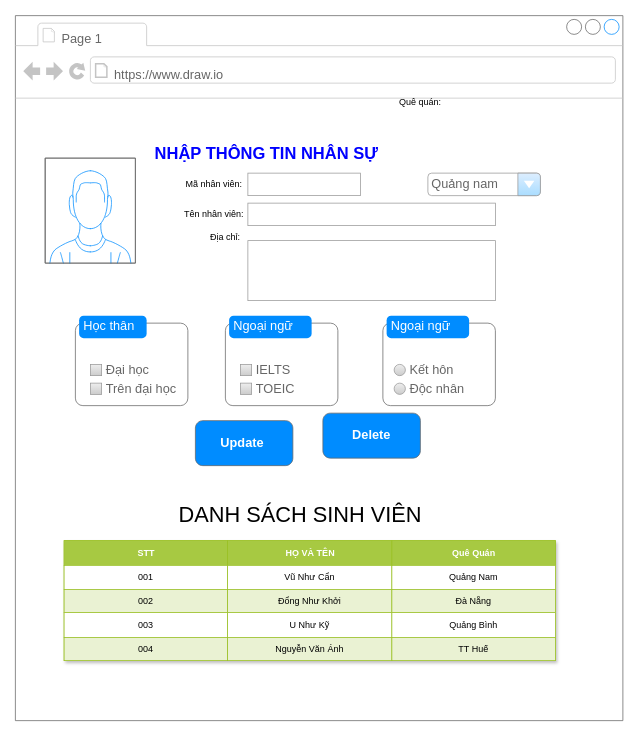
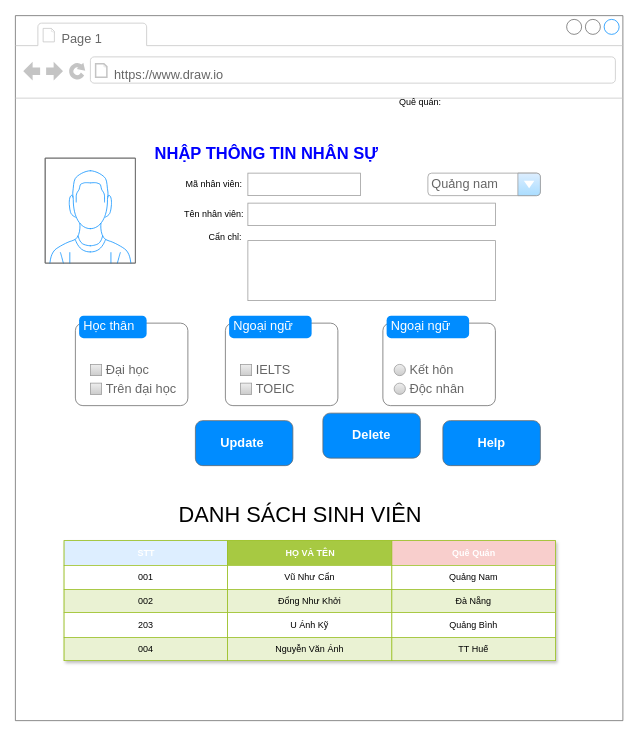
  <mxCell id="0" />
  <mxCell id="1" parent="0" />
  <mxCell id="2" value="" style="strokeWidth=1;shadow=0;dashed=0;align=center;html=1;shape=mxgraph.mockup.containers.browserWindow;rSize=0;strokeColor=#666666;strokeColor2=#008cff;strokeColor3=#c4c4c4;mainText=,;recursiveResize=0;fontColor=#33FF33;" vertex="1" parent="1"><mxGeometry x="20" y="20" width="810" height="940" as="geometry" /></mxCell>
  <mxCell id="3" value="Page 1" style="strokeWidth=1;shadow=0;dashed=0;align=center;html=1;shape=mxgraph.mockup.containers.anchor;fontSize=17;fontColor=#666666;align=left;whiteSpace=wrap;" vertex="1" parent="2"><mxGeometry x="60" y="12" width="110" height="40" as="geometry" /></mxCell>
  <mxCell id="4" value="https://www.draw.io" style="strokeWidth=1;shadow=0;dashed=0;align=center;html=1;shape=mxgraph.mockup.containers.anchor;rSize=0;fontSize=17;fontColor=#666666;align=left;" vertex="1" parent="2"><mxGeometry x="130" y="60" width="250" height="40" as="geometry" /></mxCell>
  <mxCell id="5" value="" style="verticalLabelPosition=bottom;shadow=0;dashed=0;align=center;html=1;verticalAlign=top;strokeWidth=1;shape=mxgraph.mockup.containers.userMale;strokeColor=#666666;strokeColor2=#008cff;" vertex="1" parent="2"><mxGeometry x="40" y="190" width="120" height="140" as="geometry" /></mxCell>
  <mxCell id="6" value="&lt;font style=&quot;&quot;&gt;NHẬP THÔNG TIN NHÂN SỰ&lt;/font&gt;" style="text;html=1;align=center;verticalAlign=middle;whiteSpace=wrap;rounded=0;fontSize=22;fontStyle=1;fontColor=#0000FF;" vertex="1" parent="2"><mxGeometry x="150" y="170" width="370" height="30" as="geometry" /></mxCell>
  <mxCell id="7" value="Mã nhân viên:" style="text;html=1;align=center;verticalAlign=middle;whiteSpace=wrap;rounded=0;" vertex="1" parent="2"><mxGeometry x="200" y="210" width="130" height="30" as="geometry" /></mxCell>
  <mxCell id="8" value="Tên nhân viên:" style="text;html=1;align=center;verticalAlign=middle;whiteSpace=wrap;rounded=0;" vertex="1" parent="2"><mxGeometry x="185" y="250" width="160" height="30" as="geometry" /></mxCell>
- <mxCell id="9" value="Địa chỉ:" style="text;html=1;align=center;verticalAlign=middle;whiteSpace=wrap;rounded=0;" vertex="1" parent="2"><mxGeometry x="250" y="280" width="60" height="30" as="geometry" /></mxCell>
+ <mxCell id="9" value="Cẩn chỉ:" style="text;html=1;align=center;verticalAlign=middle;whiteSpace=wrap;rounded=0;" vertex="1" parent="2"><mxGeometry x="250" y="280" width="60" height="30" as="geometry" /></mxCell>
  <mxCell id="10" value="" style="shape=mxgraph.mockup.containers.marginRect;rectMarginTop=10;strokeColor=#666666;strokeWidth=1;dashed=0;rounded=1;arcSize=5;recursiveResize=0;html=1;whiteSpace=wrap;" vertex="1" parent="2"><mxGeometry x="80" y="400" width="150" height="120" as="geometry" /></mxCell>
  <mxCell id="11" value="Học thân" style="shape=rect;strokeColor=none;fillColor=#008cff;strokeWidth=1;dashed=0;rounded=1;arcSize=20;fontColor=#ffffff;fontSize=17;spacing=2;spacingTop=-2;align=left;autosize=1;spacingLeft=4;resizeWidth=0;resizeHeight=0;perimeter=none;html=1;whiteSpace=wrap;" vertex="1" parent="10"><mxGeometry x="5" width="90" height="30" as="geometry" /></mxCell>
  <mxCell id="12" value="Đại học" style="strokeWidth=1;shadow=0;dashed=0;align=center;html=1;shape=mxgraph.mockup.forms.rrect;rSize=0;fillColor=#eeeeee;strokeColor=#999999;gradientColor=#cccccc;align=left;spacingLeft=4;fontSize=17;fontColor=#666666;labelPosition=right;" vertex="1" parent="10"><mxGeometry x="20" y="65" width="15" height="15" as="geometry" /></mxCell>
  <mxCell id="13" value="Trên đại học" style="strokeWidth=1;shadow=0;dashed=0;align=center;html=1;shape=mxgraph.mockup.forms.rrect;rSize=0;fillColor=#eeeeee;strokeColor=#999999;gradientColor=#cccccc;align=left;spacingLeft=4;fontSize=17;fontColor=#666666;labelPosition=right;" vertex="1" parent="10"><mxGeometry x="20" y="90" width="15" height="15" as="geometry" /></mxCell>
  <mxCell id="14" value="" style="shape=mxgraph.mockup.containers.marginRect;rectMarginTop=10;strokeColor=#666666;strokeWidth=1;dashed=0;rounded=1;arcSize=5;recursiveResize=0;html=1;whiteSpace=wrap;" vertex="1" parent="2"><mxGeometry x="280" y="400" width="150" height="120" as="geometry" /></mxCell>
  <mxCell id="15" value="Ngoại ngữ" style="shape=rect;strokeColor=none;fillColor=#008cff;strokeWidth=1;dashed=0;rounded=1;arcSize=20;fontColor=#ffffff;fontSize=17;spacing=2;spacingTop=-2;align=left;autosize=1;spacingLeft=4;resizeWidth=0;resizeHeight=0;perimeter=none;html=1;whiteSpace=wrap;" vertex="1" parent="14"><mxGeometry x="5" width="110" height="30" as="geometry" /></mxCell>
  <mxCell id="16" value="IELTS" style="strokeWidth=1;shadow=0;dashed=0;align=center;html=1;shape=mxgraph.mockup.forms.rrect;rSize=0;fillColor=#eeeeee;strokeColor=#999999;gradientColor=#cccccc;align=left;spacingLeft=4;fontSize=17;fontColor=#666666;labelPosition=right;" vertex="1" parent="14"><mxGeometry x="20" y="65" width="15" height="15" as="geometry" /></mxCell>
  <mxCell id="17" value="TOEIC" style="strokeWidth=1;shadow=0;dashed=0;align=center;html=1;shape=mxgraph.mockup.forms.rrect;rSize=0;fillColor=#eeeeee;strokeColor=#999999;gradientColor=#cccccc;align=left;spacingLeft=4;fontSize=17;fontColor=#666666;labelPosition=right;" vertex="1" parent="14"><mxGeometry x="20" y="90" width="15" height="15" as="geometry" /></mxCell>
  <mxCell id="18" value="" style="shape=mxgraph.mockup.containers.marginRect;rectMarginTop=10;strokeColor=#666666;strokeWidth=1;dashed=0;rounded=1;arcSize=5;recursiveResize=0;html=1;whiteSpace=wrap;" vertex="1" parent="2"><mxGeometry x="490" y="400" width="150" height="120" as="geometry" /></mxCell>
  <mxCell id="19" value="Ngoại ngữ" style="shape=rect;strokeColor=none;fillColor=#008cff;strokeWidth=1;dashed=0;rounded=1;arcSize=20;fontColor=#ffffff;fontSize=17;spacing=2;spacingTop=-2;align=left;autosize=1;spacingLeft=4;resizeWidth=0;resizeHeight=0;perimeter=none;html=1;whiteSpace=wrap;" vertex="1" parent="18"><mxGeometry x="5" width="110" height="30" as="geometry" /></mxCell>
  <mxCell id="20" value="Kết hôn" style="shape=ellipse;fillColor=#eeeeee;strokeColor=#999999;gradientColor=#cccccc;html=1;align=left;spacingLeft=4;fontSize=17;fontColor=#666666;labelPosition=right;shadow=0;" vertex="1" parent="18"><mxGeometry x="15" y="65" width="15" height="15" as="geometry" /></mxCell>
  <mxCell id="21" value="Độc nhân" style="shape=ellipse;fillColor=#eeeeee;strokeColor=#999999;gradientColor=#cccccc;html=1;align=left;spacingLeft=4;fontSize=17;fontColor=#666666;labelPosition=right;shadow=0;" vertex="1" parent="18"><mxGeometry x="15" y="90" width="15" height="15" as="geometry" /></mxCell>
  <mxCell id="22" value="&lt;span style=&quot;color: rgba(0, 0, 0, 0); font-family: monospace; font-size: 0px;&quot;&gt;%3CmxGraphModel%3E%3Croot%3E%3CmxCell%20id%3D%220%22%2F%3E%3CmxCell%20id%3D%221%22%20parent%3D%220%22%2F%3E%3CmxCell%20id%3D%222%22%20value%3D%22Setting%201%22%20style%3D%22shape%3Dellipse%3BfillColor%3D%23eeeeee%3BstrokeColor%3D%23999999%3BgradientColor%3D%23cccccc%3Bhtml%3D1%3Balign%3Dleft%3BspacingLeft%3D4%3BfontSize%3D17%3BfontColor%3D%23666666%3BlabelPosition%3Dright%3Bshadow%3D0%3B%22%20vertex%3D%221%22%20parent%3D%221%22%3E%3CmxGeometry%20x%3D%22405%22%20y%3D%22535%22%20width%3D%2215%22%20height%3D%2215%22%20as%3D%22geometry%22%2F%3E%3C%2FmxCell%3E%3C%2Froot%3E%3C%2FmxGraphModel%3E&lt;/span&gt;" style="strokeWidth=1;shadow=0;dashed=0;align=center;html=1;shape=mxgraph.mockup.forms.pwField;strokeColor=#999999;mainText=;align=left;fontColor=#666666;fontSize=17;spacingLeft=3;" vertex="1" parent="2"><mxGeometry x="310" y="210" width="150" height="30" as="geometry" /></mxCell>
  <mxCell id="23" value="&lt;span style=&quot;color: rgba(0, 0, 0, 0); font-family: monospace; font-size: 0px;&quot;&gt;%3CmxGraphModel%3E%3Croot%3E%3CmxCell%20id%3D%220%22%2F%3E%3CmxCell%20id%3D%221%22%20parent%3D%220%22%2F%3E%3CmxCell%20id%3D%222%22%20value%3D%22Setting%201%22%20style%3D%22shape%3Dellipse%3BfillColor%3D%23eeeeee%3BstrokeColor%3D%23999999%3BgradientColor%3D%23cccccc%3Bhtml%3D1%3Balign%3Dleft%3BspacingLeft%3D4%3BfontSize%3D17%3BfontColor%3D%23666666%3BlabelPosition%3Dright%3Bshadow%3D0%3B%22%20vertex%3D%221%22%20parent%3D%221%22%3E%3CmxGeometry%20x%3D%22405%22%20y%3D%22535%22%20width%3D%2215%22%20height%3D%2215%22%20as%3D%22geometry%22%2F%3E%3C%2FmxCell%3E%3C%2Froot%3E%3C%2FmxGraphModel%3E&lt;/span&gt;" style="strokeWidth=1;shadow=0;dashed=0;align=center;html=1;shape=mxgraph.mockup.forms.pwField;strokeColor=#999999;mainText=;align=left;fontColor=#666666;fontSize=17;spacingLeft=3;" vertex="1" parent="2"><mxGeometry x="310" y="250" width="330" height="30" as="geometry" /></mxCell>
  <mxCell id="24" value="Quê quán:" style="text;html=1;align=center;verticalAlign=middle;whiteSpace=wrap;rounded=0;" vertex="1" parent="2"><mxGeometry x="510" y="100" width="60" height="30" as="geometry" /></mxCell>
  <mxCell id="25" value="Quảng nam" style="strokeWidth=1;shadow=0;dashed=0;align=center;html=1;shape=mxgraph.mockup.forms.comboBox;strokeColor=#999999;fillColor=#ddeeff;align=left;fillColor2=#aaddff;mainText=;fontColor=#666666;fontSize=17;spacingLeft=3;" vertex="1" parent="2"><mxGeometry x="550" y="210" width="150" height="30" as="geometry" /></mxCell>
  <mxCell id="26" value="Update&amp;nbsp;" style="strokeWidth=1;shadow=0;dashed=0;align=center;html=1;shape=mxgraph.mockup.buttons.button;strokeColor=#666666;fontColor=#ffffff;mainText=;buttonStyle=round;fontSize=17;fontStyle=1;fillColor=#008cff;whiteSpace=wrap;" vertex="1" parent="2"><mxGeometry x="240" y="540" width="130" height="60" as="geometry" /></mxCell>
  <mxCell id="27" value="Delete" style="strokeWidth=1;shadow=0;dashed=0;align=center;html=1;shape=mxgraph.mockup.buttons.button;strokeColor=#666666;fontColor=#ffffff;mainText=;buttonStyle=round;fontSize=17;fontStyle=1;fillColor=#008cff;whiteSpace=wrap;" vertex="1" parent="2"><mxGeometry x="410" y="530" width="130" height="60" as="geometry" /></mxCell>
+ <mxCell id="28" value="Help" style="strokeWidth=1;shadow=0;dashed=0;align=center;html=1;shape=mxgraph.mockup.buttons.button;strokeColor=#666666;fontColor=#ffffff;mainText=;buttonStyle=round;fontSize=17;fontStyle=1;fillColor=#008cff;whiteSpace=wrap;" vertex="1" parent="2"><mxGeometry x="570" y="540" width="130" height="60" as="geometry" /></mxCell>
  <mxCell id="29" value="DANH SÁCH SINH VIÊN" style="text;html=1;align=center;verticalAlign=middle;whiteSpace=wrap;rounded=0;fontSize=29;" vertex="1" parent="2"><mxGeometry x="190" y="650" width="380" height="30" as="geometry" /></mxCell>
  <mxCell id="30" value="" style="childLayout=tableLayout;recursiveResize=0;strokeColor=#98bf21;fillColor=#A7C942;shadow=1;" vertex="1" parent="2"><mxGeometry x="65" y="700" width="655" height="160" as="geometry" /></mxCell>
  <mxCell id="31" style="shape=tableRow;horizontal=0;startSize=0;swimlaneHead=0;swimlaneBody=0;top=0;left=0;bottom=0;right=0;dropTarget=0;collapsible=0;recursiveResize=0;expand=0;fontStyle=0;strokeColor=inherit;fillColor=#ffffff;" vertex="1" parent="30"><mxGeometry width="655" height="33" as="geometry" /></mxCell>
- <mxCell id="32" value="STT" style="connectable=0;recursiveResize=0;strokeColor=inherit;fillColor=#A7C942;align=center;fontStyle=1;fontColor=#FFFFFF;html=1;" vertex="1" parent="31"><mxGeometry width="218" height="33" as="geometry"><mxRectangle width="218" height="33" as="alternateBounds" /></mxGeometry></mxCell>
+ <mxCell id="32" value="STT" style="connectable=0;recursiveResize=0;strokeColor=inherit;fillColor=#ddeeff;align=center;fontStyle=1;fontColor=#FFFFFF;html=1;" vertex="1" parent="31"><mxGeometry width="218" height="33" as="geometry"><mxRectangle width="218" height="33" as="alternateBounds" /></mxGeometry></mxCell>
  <mxCell id="33" value="HỌ VÀ TÊN" style="connectable=0;recursiveResize=0;strokeColor=inherit;fillColor=#A7C942;align=center;fontStyle=1;fontColor=#FFFFFF;html=1;" vertex="1" parent="31"><mxGeometry x="218" width="219" height="33" as="geometry"><mxRectangle width="219" height="33" as="alternateBounds" /></mxGeometry></mxCell>
- <mxCell id="34" value="Quê Quán" style="connectable=0;recursiveResize=0;strokeColor=inherit;fillColor=#A7C942;align=center;fontStyle=1;fontColor=#FFFFFF;html=1;" vertex="1" parent="31"><mxGeometry x="437" width="218" height="33" as="geometry"><mxRectangle width="218" height="33" as="alternateBounds" /></mxGeometry></mxCell>
+ <mxCell id="34" value="Quê Quán" style="connectable=0;recursiveResize=0;strokeColor=inherit;fillColor=#f8cecc;align=center;fontStyle=1;fontColor=#FFFFFF;html=1;" vertex="1" parent="31"><mxGeometry x="437" width="218" height="33" as="geometry"><mxRectangle width="218" height="33" as="alternateBounds" /></mxGeometry></mxCell>
  <mxCell id="35" value="" style="shape=tableRow;horizontal=0;startSize=0;swimlaneHead=0;swimlaneBody=0;top=0;left=0;bottom=0;right=0;dropTarget=0;collapsible=0;recursiveResize=0;expand=0;fontStyle=0;strokeColor=inherit;fillColor=#ffffff;" vertex="1" parent="30"><mxGeometry y="33" width="655" height="32" as="geometry" /></mxCell>
  <mxCell id="36" value="001" style="connectable=0;recursiveResize=0;strokeColor=inherit;fillColor=inherit;align=center;whiteSpace=wrap;html=1;" vertex="1" parent="35"><mxGeometry width="218" height="32" as="geometry"><mxRectangle width="218" height="32" as="alternateBounds" /></mxGeometry></mxCell>
  <mxCell id="37" value="Vũ Như Cẩn" style="connectable=0;recursiveResize=0;strokeColor=inherit;fillColor=inherit;align=center;whiteSpace=wrap;html=1;" vertex="1" parent="35"><mxGeometry x="218" width="219" height="32" as="geometry"><mxRectangle width="219" height="32" as="alternateBounds" /></mxGeometry></mxCell>
  <mxCell id="38" value="Quảng Nam" style="connectable=0;recursiveResize=0;strokeColor=inherit;fillColor=inherit;align=center;whiteSpace=wrap;html=1;" vertex="1" parent="35"><mxGeometry x="437" width="218" height="32" as="geometry"><mxRectangle width="218" height="32" as="alternateBounds" /></mxGeometry></mxCell>
  <mxCell id="39" value="" style="shape=tableRow;horizontal=0;startSize=0;swimlaneHead=0;swimlaneBody=0;top=0;left=0;bottom=0;right=0;dropTarget=0;collapsible=0;recursiveResize=0;expand=0;fontStyle=1;strokeColor=inherit;fillColor=#EAF2D3;" vertex="1" parent="30"><mxGeometry y="65" width="655" height="31" as="geometry" /></mxCell>
  <mxCell id="40" value="002" style="connectable=0;recursiveResize=0;strokeColor=inherit;fillColor=inherit;whiteSpace=wrap;html=1;" vertex="1" parent="39"><mxGeometry width="218" height="31" as="geometry"><mxRectangle width="218" height="31" as="alternateBounds" /></mxGeometry></mxCell>
  <mxCell id="41" value="Đổng Như Khởi" style="connectable=0;recursiveResize=0;strokeColor=inherit;fillColor=inherit;whiteSpace=wrap;html=1;" vertex="1" parent="39"><mxGeometry x="218" width="219" height="31" as="geometry"><mxRectangle width="219" height="31" as="alternateBounds" /></mxGeometry></mxCell>
  <mxCell id="42" value="Đà Nẵng" style="connectable=0;recursiveResize=0;strokeColor=inherit;fillColor=inherit;whiteSpace=wrap;html=1;" vertex="1" parent="39"><mxGeometry x="437" width="218" height="31" as="geometry"><mxRectangle width="218" height="31" as="alternateBounds" /></mxGeometry></mxCell>
  <mxCell id="43" value="" style="shape=tableRow;horizontal=0;startSize=0;swimlaneHead=0;swimlaneBody=0;top=0;left=0;bottom=0;right=0;dropTarget=0;collapsible=0;recursiveResize=0;expand=0;fontStyle=0;strokeColor=inherit;fillColor=#ffffff;" vertex="1" parent="30"><mxGeometry y="96" width="655" height="33" as="geometry" /></mxCell>
- <mxCell id="44" value="003" style="connectable=0;recursiveResize=0;strokeColor=inherit;fillColor=inherit;fontStyle=0;align=center;whiteSpace=wrap;html=1;" vertex="1" parent="43"><mxGeometry width="218" height="33" as="geometry"><mxRectangle width="218" height="33" as="alternateBounds" /></mxGeometry></mxCell>
- <mxCell id="45" value="U Như Kỹ" style="connectable=0;recursiveResize=0;strokeColor=inherit;fillColor=inherit;fontStyle=0;align=center;whiteSpace=wrap;html=1;" vertex="1" parent="43"><mxGeometry x="218" width="219" height="33" as="geometry"><mxRectangle width="219" height="33" as="alternateBounds" /></mxGeometry></mxCell>
+ <mxCell id="44" value="203" style="connectable=0;recursiveResize=0;strokeColor=inherit;fillColor=inherit;fontStyle=0;align=center;whiteSpace=wrap;html=1;" vertex="1" parent="43"><mxGeometry width="218" height="33" as="geometry"><mxRectangle width="218" height="33" as="alternateBounds" /></mxGeometry></mxCell>
+ <mxCell id="45" value="U Ánh Kỹ" style="connectable=0;recursiveResize=0;strokeColor=inherit;fillColor=inherit;fontStyle=0;align=center;whiteSpace=wrap;html=1;" vertex="1" parent="43"><mxGeometry x="218" width="219" height="33" as="geometry"><mxRectangle width="219" height="33" as="alternateBounds" /></mxGeometry></mxCell>
  <mxCell id="46" value="Quảng Bình" style="connectable=0;recursiveResize=0;strokeColor=inherit;fillColor=inherit;fontStyle=0;align=center;whiteSpace=wrap;html=1;" vertex="1" parent="43"><mxGeometry x="437" width="218" height="33" as="geometry"><mxRectangle width="218" height="33" as="alternateBounds" /></mxGeometry></mxCell>
  <mxCell id="47" value="" style="shape=tableRow;horizontal=0;startSize=0;swimlaneHead=0;swimlaneBody=0;top=0;left=0;bottom=0;right=0;dropTarget=0;collapsible=0;recursiveResize=0;expand=0;fontStyle=1;strokeColor=inherit;fillColor=#EAF2D3;" vertex="1" parent="30"><mxGeometry y="129" width="655" height="31" as="geometry" /></mxCell>
  <mxCell id="48" value="004" style="connectable=0;recursiveResize=0;strokeColor=inherit;fillColor=inherit;whiteSpace=wrap;html=1;" vertex="1" parent="47"><mxGeometry width="218" height="31" as="geometry"><mxRectangle width="218" height="31" as="alternateBounds" /></mxGeometry></mxCell>
  <mxCell id="49" value="Nguyễn Văn Ánh" style="connectable=0;recursiveResize=0;strokeColor=inherit;fillColor=inherit;whiteSpace=wrap;html=1;" vertex="1" parent="47"><mxGeometry x="218" width="219" height="31" as="geometry"><mxRectangle width="219" height="31" as="alternateBounds" /></mxGeometry></mxCell>
  <mxCell id="50" value="TT Huế" style="connectable=0;recursiveResize=0;strokeColor=inherit;fillColor=inherit;whiteSpace=wrap;html=1;" vertex="1" parent="47"><mxGeometry x="437" width="218" height="31" as="geometry"><mxRectangle width="218" height="31" as="alternateBounds" /></mxGeometry></mxCell>
  <mxCell id="51" value="" style="strokeWidth=1;shadow=0;dashed=0;align=center;html=1;shape=mxgraph.mockup.forms.pwField;strokeColor=#999999;mainText=;align=left;fontColor=#666666;fontSize=17;spacingLeft=3;" vertex="1" parent="2"><mxGeometry x="310" y="300" width="330" height="80" as="geometry" /></mxCell>
